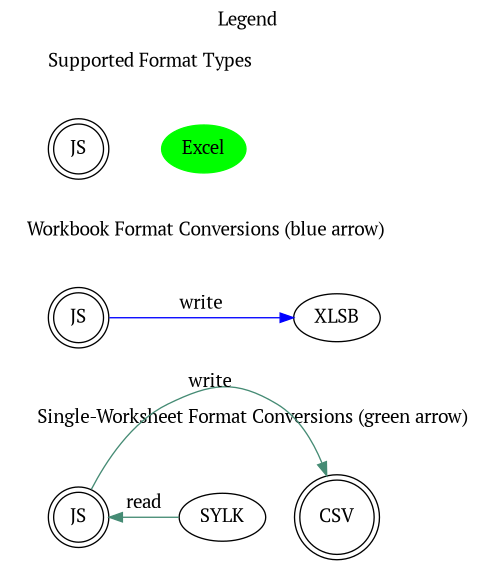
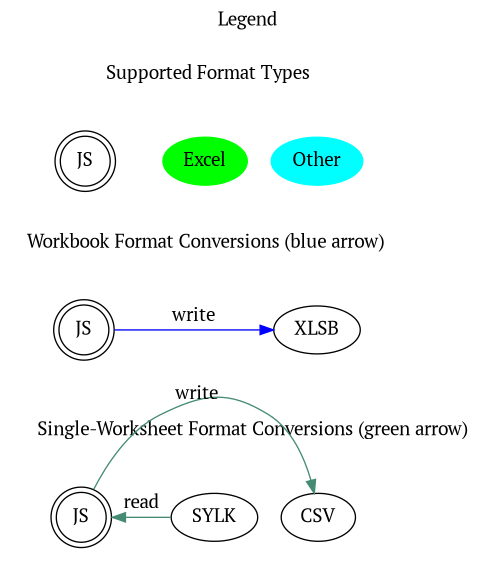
  digraph {
    fontname="PT Serif"
    label=Legend
    labelloc=t
    mindist=0
    node [fontname="PT Serif"]
    edge [constraint=false fontname="PT Serif" style=invis]
    n1 [color=green label=Excel style=filled]
    n2 [label=SYLK]
    n3 [label=JS shape=doublecircle]
    n4 [label=JS shape=doublecircle]
    n5 [label=JS shape=doublecircle]
+   n6 [color=cyan label=Other style=filled]
    n7 [label=XLSB]
-   n8 [label=CSV shape=doublecircle]
+   n8 [label=CSV]
    subgraph sub_1 {
      n1
      n2
    }
    subgraph sub_2 {
      n3
      n4
      n5
    }
    subgraph sub_3 {
+     n6
      n7
      n8
    }
    subgraph cluster_4 {
      color=white
      label="Supported Format Types"
      subgraph sub_5 {
        color=white
        label="Supported Format Types"
        n1
        n3
+       n6
      }
    }
    subgraph cluster_6 {
      color=white
      label="Workbook Format Conversions (blue arrow)"
      subgraph sub_7 {
        color=white
        label="Workbook Format Conversions (blue arrow)"
        n4
        n7
      }
    }
    subgraph cluster_8 {
      color=white
      label="Single-Worksheet Format Conversions (green arrow)"
      subgraph sub_9 {
        color=white
        label="Single-Worksheet Format Conversions (green arrow)"
        n2
        n5
        n8
      }
    }
    n1 -> n3
    n2 -> n5 [color=aquamarine4 label=read style=""]
    n3 -> n4 [constraint=""]
+   n3 -> n6
    n4 -> n5 [constraint=""]
    n4 -> n7 [color=blue label=write style=""]
    n5 -> n8 [color=aquamarine4 label=write style=""]
+   n6 -> n7 [constraint=""]
    n7 -> n8 [constraint=""]
  }
